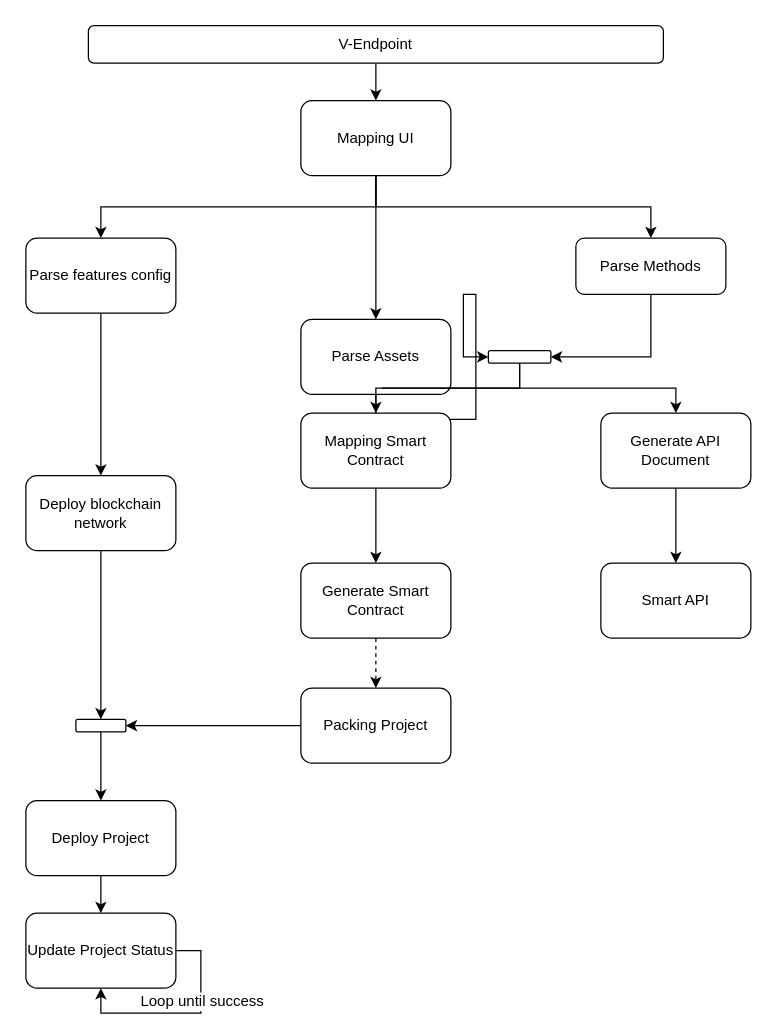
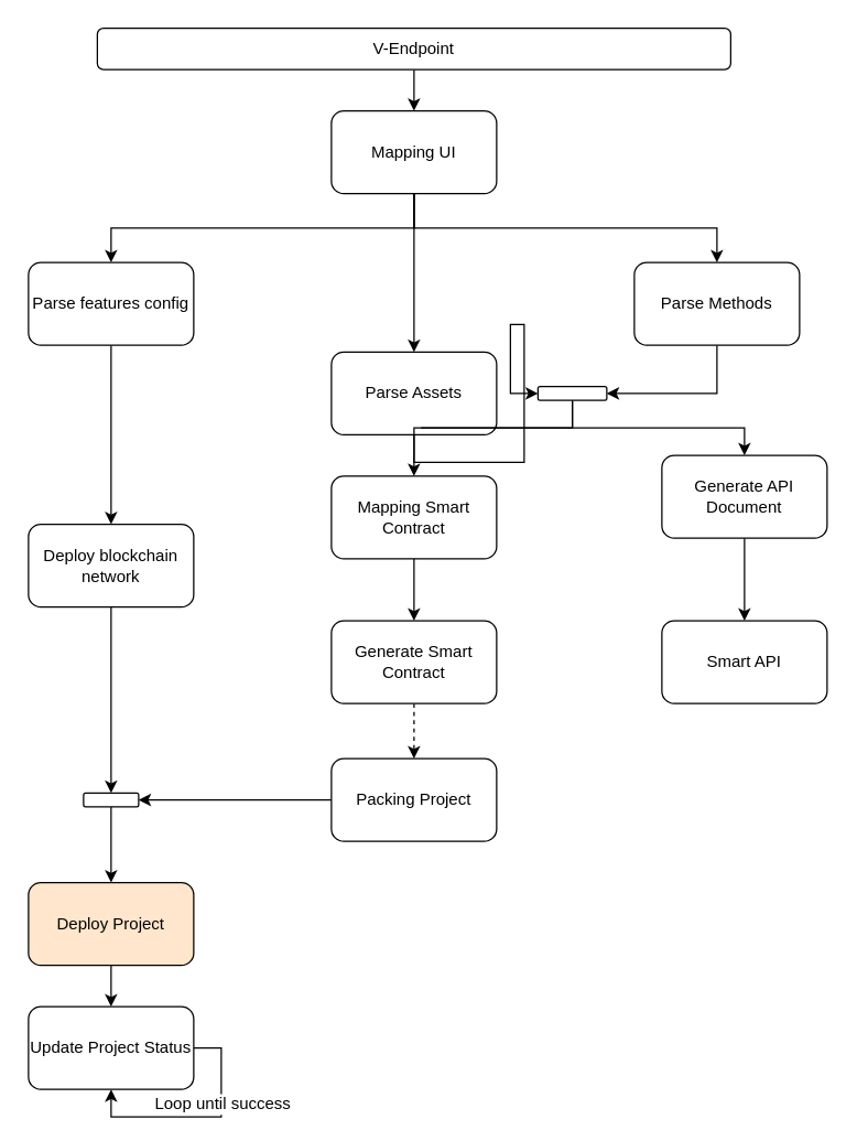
  <mxCell id="0" />
  <mxCell id="1" parent="0" />
  <mxCell id="2" value="" style="edgeStyle=orthogonalEdgeStyle;rounded=0;orthogonalLoop=1;jettySize=auto;html=1;" edge="1" parent="1" source="3" target="7"><mxGeometry relative="1" as="geometry" /></mxCell>
  <mxCell id="3" value="V-Endpoint" style="rounded=1;whiteSpace=wrap;html=1;" parent="1" vertex="1"><mxGeometry x="70" y="20" width="460" height="30" as="geometry" /></mxCell>
  <mxCell id="4" style="edgeStyle=orthogonalEdgeStyle;rounded=0;orthogonalLoop=1;jettySize=auto;html=1;exitX=0.5;exitY=1;exitDx=0;exitDy=0;entryX=0.5;entryY=0;entryDx=0;entryDy=0;" edge="1" parent="1" source="7" target="11"><mxGeometry relative="1" as="geometry" /></mxCell>
  <mxCell id="5" style="edgeStyle=orthogonalEdgeStyle;rounded=0;orthogonalLoop=1;jettySize=auto;html=1;" edge="1" parent="1" source="7" target="9"><mxGeometry relative="1" as="geometry" /></mxCell>
  <mxCell id="6" style="edgeStyle=orthogonalEdgeStyle;rounded=0;orthogonalLoop=1;jettySize=auto;html=1;exitX=0.5;exitY=1;exitDx=0;exitDy=0;entryX=0.5;entryY=0;entryDx=0;entryDy=0;" edge="1" parent="1" source="7" target="21"><mxGeometry relative="1" as="geometry" /></mxCell>
  <mxCell id="7" value="Mapping UI" style="rounded=1;whiteSpace=wrap;html=1;" vertex="1" parent="1"><mxGeometry x="240" y="80" width="120" height="60" as="geometry" /></mxCell>
  <mxCell id="8" style="edgeStyle=orthogonalEdgeStyle;rounded=0;orthogonalLoop=1;jettySize=auto;html=1;exitX=0.5;exitY=1;exitDx=0;exitDy=0;entryX=0;entryY=0.5;entryDx=0;entryDy=0;" edge="1" parent="1" source="9" target="14"><mxGeometry relative="1" as="geometry" /></mxCell>
  <mxCell id="9" value="Parse Assets" style="rounded=1;whiteSpace=wrap;html=1;" vertex="1" parent="1"><mxGeometry x="240" y="255" width="120" height="60" as="geometry" /></mxCell>
  <mxCell id="10" style="edgeStyle=orthogonalEdgeStyle;rounded=0;orthogonalLoop=1;jettySize=auto;html=1;entryX=1;entryY=0.5;entryDx=0;entryDy=0;" edge="1" parent="1" source="11" target="14"><mxGeometry relative="1" as="geometry"><Array as="points"><mxPoint x="520" y="285" /></Array></mxGeometry></mxCell>
- <mxCell id="11" value="Parse Methods" style="rounded=1;whiteSpace=wrap;html=1;" vertex="1" parent="1"><mxGeometry x="460" y="190" width="120" height="45" as="geometry" /></mxCell>
+ <mxCell id="11" value="Parse Methods" style="rounded=1;whiteSpace=wrap;html=1;" vertex="1" parent="1"><mxGeometry x="460" y="190" width="120" height="60" as="geometry" /></mxCell>
  <mxCell id="12" style="edgeStyle=orthogonalEdgeStyle;rounded=0;orthogonalLoop=1;jettySize=auto;html=1;exitX=0.5;exitY=1;exitDx=0;exitDy=0;entryX=0.5;entryY=0;entryDx=0;entryDy=0;" edge="1" parent="1" source="14" target="16"><mxGeometry relative="1" as="geometry"><Array as="points"><mxPoint x="305" y="310" /><mxPoint x="160" y="310" /></Array></mxGeometry></mxCell>
  <mxCell id="13" style="edgeStyle=orthogonalEdgeStyle;rounded=0;orthogonalLoop=1;jettySize=auto;html=1;exitX=0.5;exitY=1;exitDx=0;exitDy=0;entryX=0.5;entryY=0;entryDx=0;entryDy=0;" edge="1" parent="1" source="14" target="18"><mxGeometry relative="1" as="geometry"><Array as="points"><mxPoint x="305" y="310" /><mxPoint x="440" y="310" /></Array></mxGeometry></mxCell>
  <mxCell id="14" value="" style="rounded=1;whiteSpace=wrap;html=1;" vertex="1" parent="1"><mxGeometry x="390" y="280" width="50" height="10" as="geometry" /></mxCell>
  <mxCell id="15" style="edgeStyle=orthogonalEdgeStyle;rounded=0;orthogonalLoop=1;jettySize=auto;html=1;exitX=0.5;exitY=1;exitDx=0;exitDy=0;entryX=0.5;entryY=0;entryDx=0;entryDy=0;" edge="1" parent="1" source="16" target="25"><mxGeometry relative="1" as="geometry" /></mxCell>
- <mxCell id="16" value="Mapping Smart Contract" style="rounded=1;whiteSpace=wrap;html=1;" vertex="1" parent="1"><mxGeometry x="240" y="330" width="120" height="60" as="geometry" /></mxCell>
+ <mxCell id="16" value="Mapping Smart Contract" style="rounded=1;whiteSpace=wrap;html=1;" vertex="1" parent="1"><mxGeometry x="240" y="345" width="120" height="60" as="geometry" /></mxCell>
  <mxCell id="17" style="edgeStyle=orthogonalEdgeStyle;rounded=0;orthogonalLoop=1;jettySize=auto;html=1;exitX=0.5;exitY=1;exitDx=0;exitDy=0;entryX=0.5;entryY=0;entryDx=0;entryDy=0;" edge="1" parent="1" source="18" target="19"><mxGeometry relative="1" as="geometry"><mxPoint x="440" y="440" as="targetPoint" /></mxGeometry></mxCell>
  <mxCell id="18" value="Generate API Document" style="rounded=1;whiteSpace=wrap;html=1;" vertex="1" parent="1"><mxGeometry x="480" y="330" width="120" height="60" as="geometry" /></mxCell>
  <mxCell id="19" value="Smart API" style="rounded=1;whiteSpace=wrap;html=1;" vertex="1" parent="1"><mxGeometry x="480" y="450" width="120" height="60" as="geometry" /></mxCell>
  <mxCell id="20" style="edgeStyle=orthogonalEdgeStyle;rounded=0;orthogonalLoop=1;jettySize=auto;html=1;exitX=0.5;exitY=1;exitDx=0;exitDy=0;entryX=0.5;entryY=0;entryDx=0;entryDy=0;" edge="1" parent="1" source="21" target="23"><mxGeometry relative="1" as="geometry" /></mxCell>
  <mxCell id="21" value="Parse features config" style="rounded=1;whiteSpace=wrap;html=1;" vertex="1" parent="1"><mxGeometry x="20" y="190" width="120" height="60" as="geometry" /></mxCell>
  <mxCell id="22" style="edgeStyle=orthogonalEdgeStyle;rounded=0;orthogonalLoop=1;jettySize=auto;html=1;exitX=0.5;exitY=1;exitDx=0;exitDy=0;entryX=0.5;entryY=0;entryDx=0;entryDy=0;" edge="1" parent="1" source="23" target="31"><mxGeometry relative="1" as="geometry" /></mxCell>
  <mxCell id="23" value="Deploy blockchain network" style="rounded=1;whiteSpace=wrap;html=1;" vertex="1" parent="1"><mxGeometry x="20" y="380" width="120" height="60" as="geometry" /></mxCell>
  <mxCell id="24" style="edgeStyle=orthogonalEdgeStyle;rounded=0;orthogonalLoop=1;jettySize=auto;html=1;exitX=0.5;exitY=1;exitDx=0;exitDy=0;entryX=0.5;entryY=0;entryDx=0;entryDy=0;dashed=1;" edge="1" parent="1" source="25" target="27"><mxGeometry relative="1" as="geometry" /></mxCell>
  <mxCell id="25" value="Generate Smart Contract" style="rounded=1;whiteSpace=wrap;html=1;" vertex="1" parent="1"><mxGeometry x="240" y="450" width="120" height="60" as="geometry" /></mxCell>
  <mxCell id="26" style="edgeStyle=orthogonalEdgeStyle;rounded=0;orthogonalLoop=1;jettySize=auto;html=1;entryX=1;entryY=0.5;entryDx=0;entryDy=0;" edge="1" parent="1" source="27" target="31"><mxGeometry relative="1" as="geometry"><mxPoint x="100" y="550" as="targetPoint" /></mxGeometry></mxCell>
  <mxCell id="27" value="Packing Project" style="rounded=1;whiteSpace=wrap;html=1;" vertex="1" parent="1"><mxGeometry x="240" y="550" width="120" height="60" as="geometry" /></mxCell>
  <mxCell id="28" style="edgeStyle=orthogonalEdgeStyle;rounded=0;orthogonalLoop=1;jettySize=auto;html=1;exitX=0.5;exitY=1;exitDx=0;exitDy=0;entryX=0.5;entryY=0;entryDx=0;entryDy=0;" edge="1" parent="1" source="29" target="34"><mxGeometry relative="1" as="geometry" /></mxCell>
- <mxCell id="29" value="Deploy Project" style="rounded=1;whiteSpace=wrap;html=1;" vertex="1" parent="1"><mxGeometry x="20" y="640" width="120" height="60" as="geometry" /></mxCell>
+ <mxCell id="29" value="Deploy Project" style="rounded=1;whiteSpace=wrap;html=1;fillColor=#ffe6cc;" vertex="1" parent="1"><mxGeometry x="20" y="640" width="120" height="60" as="geometry" /></mxCell>
  <mxCell id="30" style="edgeStyle=orthogonalEdgeStyle;rounded=0;orthogonalLoop=1;jettySize=auto;html=1;exitX=0.5;exitY=1;exitDx=0;exitDy=0;" edge="1" parent="1" source="31" target="29"><mxGeometry relative="1" as="geometry" /></mxCell>
  <mxCell id="31" value="" style="rounded=1;whiteSpace=wrap;html=1;" vertex="1" parent="1"><mxGeometry x="60" y="575" width="40" height="10" as="geometry" /></mxCell>
  <mxCell id="32" style="edgeStyle=orthogonalEdgeStyle;rounded=0;orthogonalLoop=1;jettySize=auto;html=1;exitX=1;exitY=0.5;exitDx=0;exitDy=0;entryX=0.5;entryY=1;entryDx=0;entryDy=0;" edge="1" parent="1" source="34" target="34"><mxGeometry relative="1" as="geometry"><mxPoint x="80" y="800" as="targetPoint" /></mxGeometry></mxCell>
  <mxCell id="33" value="Loop until success" style="text;html=1;align=center;verticalAlign=middle;resizable=0;points=[];labelBackgroundColor=#ffffff;" vertex="1" connectable="0" parent="32"><mxGeometry x="-0.294" relative="1" as="geometry"><mxPoint as="offset" /></mxGeometry></mxCell>
  <mxCell id="34" value="Update Project Status" style="rounded=1;whiteSpace=wrap;html=1;" vertex="1" parent="1"><mxGeometry x="20" y="730" width="120" height="60" as="geometry" /></mxCell>
